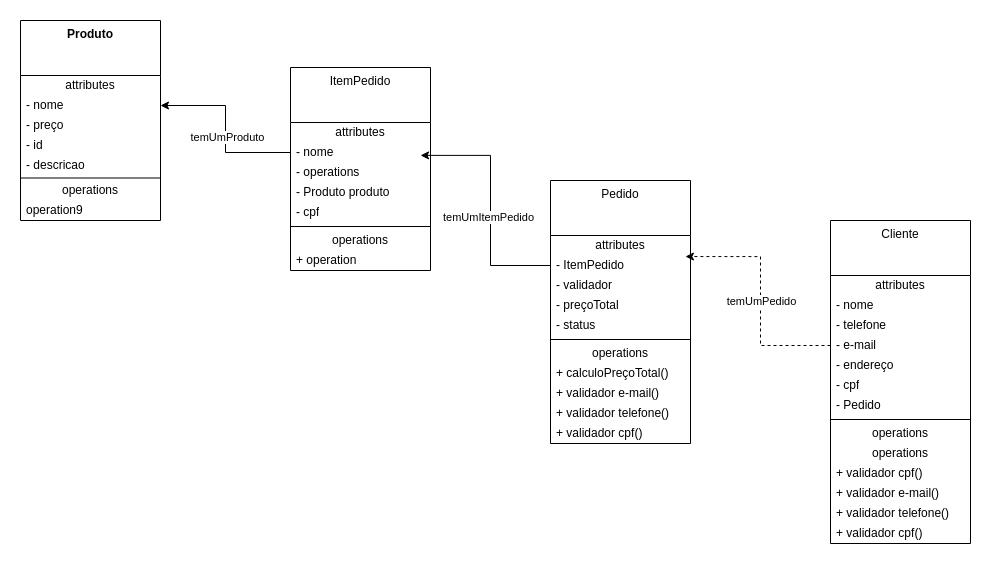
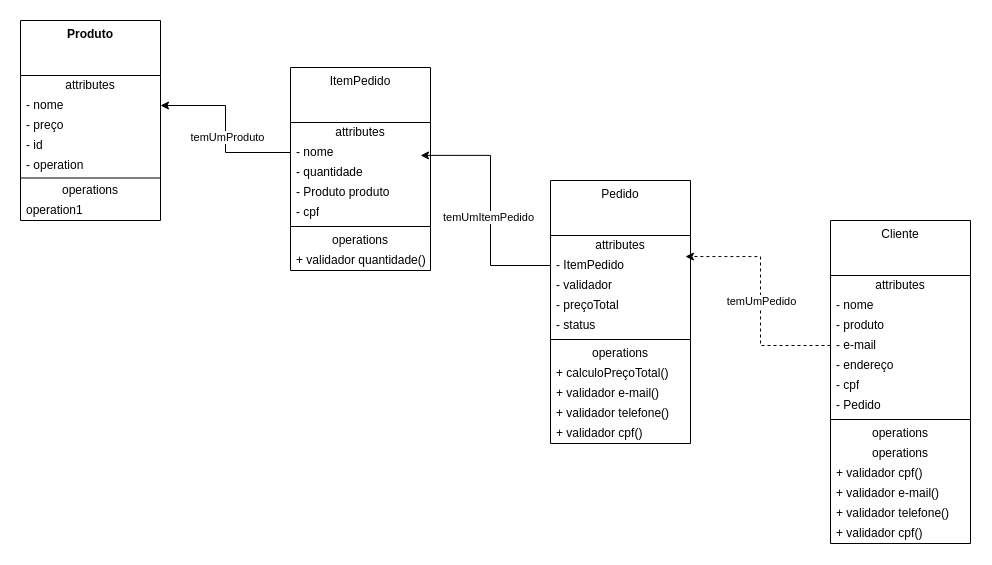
  <mxCell id="0" />
  <mxCell id="1" parent="0" />
  <mxCell id="2" value="&lt;b&gt;Produto&lt;/b&gt;" style="swimlane;fontStyle=0;align=center;verticalAlign=top;childLayout=stackLayout;horizontal=1;startSize=55;horizontalStack=0;resizeParent=1;resizeParentMax=0;resizeLast=0;collapsible=0;marginBottom=0;html=1;whiteSpace=wrap;" vertex="1" parent="1"><mxGeometry width="140" height="200" as="geometry" x="20" y="20" /></mxCell>
  <mxCell id="3" value="attributes" style="text;html=1;strokeColor=none;fillColor=none;align=center;verticalAlign=middle;spacingLeft=4;spacingRight=4;overflow=hidden;rotatable=0;points=[[0,0.5],[1,0.5]];portConstraint=eastwest;whiteSpace=wrap;" vertex="1" parent="2"><mxGeometry y="55" width="140" height="20" as="geometry" /></mxCell>
  <mxCell id="4" value="- nome&lt;div&gt;- preço&lt;/div&gt;&lt;div&gt;- id&lt;/div&gt;" style="text;html=1;strokeColor=none;fillColor=none;align=left;verticalAlign=middle;spacingLeft=4;spacingRight=4;overflow=hidden;rotatable=0;points=[[0,0.5],[1,0.5]];portConstraint=eastwest;whiteSpace=wrap;" vertex="1" parent="2"><mxGeometry y="75" width="140" height="20" as="geometry" /></mxCell>
  <mxCell id="5" value="&lt;div&gt;&lt;span style=&quot;background-color: initial;&quot;&gt;- preço&lt;/span&gt;&lt;/div&gt;" style="text;html=1;strokeColor=none;fillColor=none;align=left;verticalAlign=middle;spacingLeft=4;spacingRight=4;overflow=hidden;rotatable=0;points=[[0,0.5],[1,0.5]];portConstraint=eastwest;whiteSpace=wrap;" vertex="1" parent="2"><mxGeometry y="95" width="140" height="20" as="geometry" /></mxCell>
  <mxCell id="6" value="&lt;div&gt;&lt;span style=&quot;background-color: initial;&quot;&gt;- id&lt;/span&gt;&lt;/div&gt;" style="text;html=1;strokeColor=none;fillColor=none;align=left;verticalAlign=middle;spacingLeft=4;spacingRight=4;overflow=hidden;rotatable=0;points=[[0,0.5],[1,0.5]];portConstraint=eastwest;whiteSpace=wrap;" vertex="1" parent="2"><mxGeometry y="115" width="140" height="20" as="geometry" /></mxCell>
- <mxCell id="7" value="&lt;div&gt;&lt;span style=&quot;background-color: initial;&quot;&gt;- descricao&lt;/span&gt;&lt;/div&gt;" style="text;html=1;strokeColor=none;fillColor=none;align=left;verticalAlign=middle;spacingLeft=4;spacingRight=4;overflow=hidden;rotatable=0;points=[[0,0.5],[1,0.5]];portConstraint=eastwest;whiteSpace=wrap;" vertex="1" parent="2"><mxGeometry y="135" width="140" height="20" as="geometry" /></mxCell>
+ <mxCell id="7" value="&lt;div&gt;&lt;span style=&quot;background-color: initial;&quot;&gt;- operation&lt;/span&gt;&lt;/div&gt;" style="text;html=1;strokeColor=none;fillColor=none;align=left;verticalAlign=middle;spacingLeft=4;spacingRight=4;overflow=hidden;rotatable=0;points=[[0,0.5],[1,0.5]];portConstraint=eastwest;whiteSpace=wrap;" vertex="1" parent="2"><mxGeometry y="135" width="140" height="20" as="geometry" /></mxCell>
  <mxCell id="8" value="" style="line;strokeWidth=1;fillColor=none;align=left;verticalAlign=middle;spacingTop=-1;spacingLeft=3;spacingRight=3;rotatable=0;labelPosition=right;points=[];portConstraint=eastwest;" vertex="1" parent="2"><mxGeometry y="155" width="140" height="5" as="geometry" /></mxCell>
  <mxCell id="9" value="operations" style="text;html=1;strokeColor=none;fillColor=none;align=center;verticalAlign=middle;spacingLeft=4;spacingRight=4;overflow=hidden;rotatable=0;points=[[0,0.5],[1,0.5]];portConstraint=eastwest;whiteSpace=wrap;" vertex="1" parent="2"><mxGeometry y="160" width="140" height="20" as="geometry" /></mxCell>
- <mxCell id="10" value="operation9" style="text;html=1;strokeColor=none;fillColor=none;align=left;verticalAlign=middle;spacingLeft=4;spacingRight=4;overflow=hidden;rotatable=0;points=[[0,0.5],[1,0.5]];portConstraint=eastwest;whiteSpace=wrap;" vertex="1" parent="2"><mxGeometry y="180" width="140" height="20" as="geometry" /></mxCell>
+ <mxCell id="10" value="operation1" style="text;html=1;strokeColor=none;fillColor=none;align=left;verticalAlign=middle;spacingLeft=4;spacingRight=4;overflow=hidden;rotatable=0;points=[[0,0.5],[1,0.5]];portConstraint=eastwest;whiteSpace=wrap;" vertex="1" parent="2"><mxGeometry y="180" width="140" height="20" as="geometry" /></mxCell>
  <mxCell id="11" value="Pedido" style="swimlane;fontStyle=0;align=center;verticalAlign=top;childLayout=stackLayout;horizontal=1;startSize=55;horizontalStack=0;resizeParent=1;resizeParentMax=0;resizeLast=0;collapsible=0;marginBottom=0;html=1;whiteSpace=wrap;" vertex="1" parent="1"><mxGeometry x="550" y="180" width="140" height="263" as="geometry" /></mxCell>
  <mxCell id="12" value="attributes" style="text;html=1;strokeColor=none;fillColor=none;align=center;verticalAlign=middle;spacingLeft=4;spacingRight=4;overflow=hidden;rotatable=0;points=[[0,0.5],[1,0.5]];portConstraint=eastwest;whiteSpace=wrap;" vertex="1" parent="11"><mxGeometry y="55" width="140" height="20" as="geometry" /></mxCell>
  <mxCell id="13" value="- ItemPedido" style="text;html=1;strokeColor=none;fillColor=none;align=left;verticalAlign=middle;spacingLeft=4;spacingRight=4;overflow=hidden;rotatable=0;points=[[0,0.5],[1,0.5]];portConstraint=eastwest;whiteSpace=wrap;" vertex="1" parent="11"><mxGeometry y="75" width="140" height="20" as="geometry" /></mxCell>
  <mxCell id="14" value="- validador" style="text;html=1;strokeColor=none;fillColor=none;align=left;verticalAlign=middle;spacingLeft=4;spacingRight=4;overflow=hidden;rotatable=0;points=[[0,0.5],[1,0.5]];portConstraint=eastwest;whiteSpace=wrap;" vertex="1" parent="11"><mxGeometry y="95" width="140" height="20" as="geometry" /></mxCell>
  <mxCell id="15" value="- preçoTotal" style="text;html=1;strokeColor=none;fillColor=none;align=left;verticalAlign=middle;spacingLeft=4;spacingRight=4;overflow=hidden;rotatable=0;points=[[0,0.5],[1,0.5]];portConstraint=eastwest;whiteSpace=wrap;" vertex="1" parent="11"><mxGeometry y="115" width="140" height="20" as="geometry" /></mxCell>
  <mxCell id="16" value="- status" style="text;html=1;strokeColor=none;fillColor=none;align=left;verticalAlign=middle;spacingLeft=4;spacingRight=4;overflow=hidden;rotatable=0;points=[[0,0.5],[1,0.5]];portConstraint=eastwest;whiteSpace=wrap;" vertex="1" parent="11"><mxGeometry y="135" width="140" height="20" as="geometry" /></mxCell>
  <mxCell id="17" value="" style="line;strokeWidth=1;fillColor=none;align=left;verticalAlign=middle;spacingTop=-1;spacingLeft=3;spacingRight=3;rotatable=0;labelPosition=right;points=[];portConstraint=eastwest;" vertex="1" parent="11"><mxGeometry y="155" width="140" height="8" as="geometry" /></mxCell>
  <mxCell id="18" value="operations" style="text;html=1;strokeColor=none;fillColor=none;align=center;verticalAlign=middle;spacingLeft=4;spacingRight=4;overflow=hidden;rotatable=0;points=[[0,0.5],[1,0.5]];portConstraint=eastwest;whiteSpace=wrap;" vertex="1" parent="11"><mxGeometry y="163" width="140" height="20" as="geometry" /></mxCell>
  <mxCell id="19" value="+ calculoPreçoTotal()" style="text;html=1;align=left;verticalAlign=middle;spacingLeft=4;spacingRight=4;overflow=hidden;rotatable=0;points=[[0,0.5],[1,0.5]];portConstraint=eastwest;whiteSpace=wrap;" vertex="1" parent="11"><mxGeometry y="183" width="140" height="20" as="geometry" /></mxCell>
  <mxCell id="20" value="+ validador e-mail()" style="text;html=1;align=left;verticalAlign=middle;spacingLeft=4;spacingRight=4;overflow=hidden;rotatable=0;points=[[0,0.5],[1,0.5]];portConstraint=eastwest;whiteSpace=wrap;" vertex="1" parent="11"><mxGeometry y="203" width="140" height="20" as="geometry" /></mxCell>
  <mxCell id="21" value="+ validador telefone()" style="text;html=1;align=left;verticalAlign=middle;spacingLeft=4;spacingRight=4;overflow=hidden;rotatable=0;points=[[0,0.5],[1,0.5]];portConstraint=eastwest;whiteSpace=wrap;" vertex="1" parent="11"><mxGeometry y="223" width="140" height="20" as="geometry" /></mxCell>
  <mxCell id="22" value="+ validador cpf()" style="text;html=1;align=left;verticalAlign=middle;spacingLeft=4;spacingRight=4;overflow=hidden;rotatable=0;points=[[0,0.5],[1,0.5]];portConstraint=eastwest;whiteSpace=wrap;" vertex="1" parent="11"><mxGeometry y="243" width="140" height="20" as="geometry" /></mxCell>
  <mxCell id="23" value="ItemPedido" style="swimlane;fontStyle=0;align=center;verticalAlign=top;childLayout=stackLayout;horizontal=1;startSize=55;horizontalStack=0;resizeParent=1;resizeParentMax=0;resizeLast=0;collapsible=0;marginBottom=0;html=1;whiteSpace=wrap;" vertex="1" parent="1"><mxGeometry x="290" y="67" width="140" height="203" as="geometry" /></mxCell>
  <mxCell id="24" value="attributes" style="text;html=1;strokeColor=none;fillColor=none;align=center;verticalAlign=middle;spacingLeft=4;spacingRight=4;overflow=hidden;rotatable=0;points=[[0,0.5],[1,0.5]];portConstraint=eastwest;whiteSpace=wrap;" vertex="1" parent="23"><mxGeometry y="55" width="140" height="20" as="geometry" /></mxCell>
  <mxCell id="25" value="- nome" style="text;html=1;strokeColor=none;fillColor=none;align=left;verticalAlign=middle;spacingLeft=4;spacingRight=4;overflow=hidden;rotatable=0;points=[[0,0.5],[1,0.5]];portConstraint=eastwest;whiteSpace=wrap;" vertex="1" parent="23"><mxGeometry y="75" width="140" height="20" as="geometry" /></mxCell>
- <mxCell id="26" value="- operations" style="text;html=1;strokeColor=none;fillColor=none;align=left;verticalAlign=middle;spacingLeft=4;spacingRight=4;overflow=hidden;rotatable=0;points=[[0,0.5],[1,0.5]];portConstraint=eastwest;whiteSpace=wrap;" vertex="1" parent="23"><mxGeometry y="95" width="140" height="20" as="geometry" /></mxCell>
+ <mxCell id="26" value="- quantidade" style="text;html=1;strokeColor=none;fillColor=none;align=left;verticalAlign=middle;spacingLeft=4;spacingRight=4;overflow=hidden;rotatable=0;points=[[0,0.5],[1,0.5]];portConstraint=eastwest;whiteSpace=wrap;" vertex="1" parent="23"><mxGeometry y="95" width="140" height="20" as="geometry" /></mxCell>
  <mxCell id="27" value="- Produto produto" style="text;html=1;strokeColor=none;fillColor=none;align=left;verticalAlign=middle;spacingLeft=4;spacingRight=4;overflow=hidden;rotatable=0;points=[[0,0.5],[1,0.5]];portConstraint=eastwest;whiteSpace=wrap;" vertex="1" parent="23"><mxGeometry y="115" width="140" height="20" as="geometry" /></mxCell>
  <mxCell id="28" value="- cpf" style="text;html=1;strokeColor=none;fillColor=none;align=left;verticalAlign=middle;spacingLeft=4;spacingRight=4;overflow=hidden;rotatable=0;points=[[0,0.5],[1,0.5]];portConstraint=eastwest;whiteSpace=wrap;" vertex="1" parent="23"><mxGeometry y="135" width="140" height="20" as="geometry" /></mxCell>
  <mxCell id="29" value="" style="line;strokeWidth=1;fillColor=none;align=left;verticalAlign=middle;spacingTop=-1;spacingLeft=3;spacingRight=3;rotatable=0;labelPosition=right;points=[];portConstraint=eastwest;" vertex="1" parent="23"><mxGeometry y="155" width="140" height="8" as="geometry" /></mxCell>
  <mxCell id="30" value="operations" style="text;html=1;strokeColor=none;fillColor=none;align=center;verticalAlign=middle;spacingLeft=4;spacingRight=4;overflow=hidden;rotatable=0;points=[[0,0.5],[1,0.5]];portConstraint=eastwest;whiteSpace=wrap;" vertex="1" parent="23"><mxGeometry y="163" width="140" height="20" as="geometry" /></mxCell>
- <mxCell id="31" value="+ operation quantidade()" style="text;html=1;align=left;verticalAlign=middle;spacingLeft=4;spacingRight=4;overflow=hidden;rotatable=0;points=[[0,0.5],[1,0.5]];portConstraint=eastwest;whiteSpace=wrap;" vertex="1" parent="23"><mxGeometry y="183" width="140" height="20" as="geometry" /></mxCell>
+ <mxCell id="31" value="+ validador quantidade()" style="text;html=1;align=left;verticalAlign=middle;spacingLeft=4;spacingRight=4;overflow=hidden;rotatable=0;points=[[0,0.5],[1,0.5]];portConstraint=eastwest;whiteSpace=wrap;" vertex="1" parent="23"><mxGeometry y="183" width="140" height="20" as="geometry" /></mxCell>
  <mxCell id="32" value="Cliente" style="swimlane;fontStyle=0;align=center;verticalAlign=top;childLayout=stackLayout;horizontal=1;startSize=55;horizontalStack=0;resizeParent=1;resizeParentMax=0;resizeLast=0;collapsible=0;marginBottom=0;html=1;whiteSpace=wrap;" vertex="1" parent="1"><mxGeometry x="830" y="220" width="140" height="323" as="geometry" /></mxCell>
  <mxCell id="33" value="attributes" style="text;html=1;strokeColor=none;fillColor=none;align=center;verticalAlign=middle;spacingLeft=4;spacingRight=4;overflow=hidden;rotatable=0;points=[[0,0.5],[1,0.5]];portConstraint=eastwest;whiteSpace=wrap;" vertex="1" parent="32"><mxGeometry y="55" width="140" height="20" as="geometry" /></mxCell>
  <mxCell id="34" value="- nome" style="text;html=1;strokeColor=none;fillColor=none;align=left;verticalAlign=middle;spacingLeft=4;spacingRight=4;overflow=hidden;rotatable=0;points=[[0,0.5],[1,0.5]];portConstraint=eastwest;whiteSpace=wrap;" vertex="1" parent="32"><mxGeometry y="75" width="140" height="20" as="geometry" /></mxCell>
- <mxCell id="35" value="- telefone" style="text;html=1;strokeColor=none;fillColor=none;align=left;verticalAlign=middle;spacingLeft=4;spacingRight=4;overflow=hidden;rotatable=0;points=[[0,0.5],[1,0.5]];portConstraint=eastwest;whiteSpace=wrap;" vertex="1" parent="32"><mxGeometry y="95" width="140" height="20" as="geometry" /></mxCell>
+ <mxCell id="35" value="- produto" style="text;html=1;strokeColor=none;fillColor=none;align=left;verticalAlign=middle;spacingLeft=4;spacingRight=4;overflow=hidden;rotatable=0;points=[[0,0.5],[1,0.5]];portConstraint=eastwest;whiteSpace=wrap;" vertex="1" parent="32"><mxGeometry y="95" width="140" height="20" as="geometry" /></mxCell>
  <mxCell id="36" value="- e-mail" style="text;html=1;strokeColor=none;fillColor=none;align=left;verticalAlign=middle;spacingLeft=4;spacingRight=4;overflow=hidden;rotatable=0;points=[[0,0.5],[1,0.5]];portConstraint=eastwest;whiteSpace=wrap;" vertex="1" parent="32"><mxGeometry y="115" width="140" height="20" as="geometry" /></mxCell>
  <mxCell id="37" value="- endereço" style="text;html=1;strokeColor=none;fillColor=none;align=left;verticalAlign=middle;spacingLeft=4;spacingRight=4;overflow=hidden;rotatable=0;points=[[0,0.5],[1,0.5]];portConstraint=eastwest;whiteSpace=wrap;" vertex="1" parent="32"><mxGeometry y="135" width="140" height="20" as="geometry" /></mxCell>
  <mxCell id="38" value="- cpf" style="text;html=1;strokeColor=none;fillColor=none;align=left;verticalAlign=middle;spacingLeft=4;spacingRight=4;overflow=hidden;rotatable=0;points=[[0,0.5],[1,0.5]];portConstraint=eastwest;whiteSpace=wrap;" vertex="1" parent="32"><mxGeometry y="155" width="140" height="20" as="geometry" /></mxCell>
  <mxCell id="39" value="- Pedido" style="text;html=1;strokeColor=none;fillColor=none;align=left;verticalAlign=middle;spacingLeft=4;spacingRight=4;overflow=hidden;rotatable=0;points=[[0,0.5],[1,0.5]];portConstraint=eastwest;whiteSpace=wrap;" vertex="1" parent="32"><mxGeometry y="175" width="140" height="20" as="geometry" /></mxCell>
  <mxCell id="40" value="" style="line;strokeWidth=1;fillColor=none;align=left;verticalAlign=middle;spacingTop=-1;spacingLeft=3;spacingRight=3;rotatable=0;labelPosition=right;points=[];portConstraint=eastwest;" vertex="1" parent="32"><mxGeometry y="195" width="140" height="8" as="geometry" /></mxCell>
  <mxCell id="41" value="operations" style="text;html=1;strokeColor=none;fillColor=none;align=center;verticalAlign=middle;spacingLeft=4;spacingRight=4;overflow=hidden;rotatable=0;points=[[0,0.5],[1,0.5]];portConstraint=eastwest;whiteSpace=wrap;" vertex="1" parent="32"><mxGeometry y="203" width="140" height="20" as="geometry" /></mxCell>
  <mxCell id="42" value="operations" style="text;html=1;strokeColor=none;fillColor=none;align=center;verticalAlign=middle;spacingLeft=4;spacingRight=4;overflow=hidden;rotatable=0;points=[[0,0.5],[1,0.5]];portConstraint=eastwest;whiteSpace=wrap;" vertex="1" parent="32"><mxGeometry y="223" width="140" height="20" as="geometry" /></mxCell>
  <mxCell id="43" value="+ validador cpf()" style="text;html=1;align=left;verticalAlign=middle;spacingLeft=4;spacingRight=4;overflow=hidden;rotatable=0;points=[[0,0.5],[1,0.5]];portConstraint=eastwest;whiteSpace=wrap;" vertex="1" parent="32"><mxGeometry y="243" width="140" height="20" as="geometry" /></mxCell>
  <mxCell id="44" value="+ validador e-mail()" style="text;html=1;align=left;verticalAlign=middle;spacingLeft=4;spacingRight=4;overflow=hidden;rotatable=0;points=[[0,0.5],[1,0.5]];portConstraint=eastwest;whiteSpace=wrap;" vertex="1" parent="32"><mxGeometry y="263" width="140" height="20" as="geometry" /></mxCell>
  <mxCell id="45" value="+ validador telefone()" style="text;html=1;align=left;verticalAlign=middle;spacingLeft=4;spacingRight=4;overflow=hidden;rotatable=0;points=[[0,0.5],[1,0.5]];portConstraint=eastwest;whiteSpace=wrap;" vertex="1" parent="32"><mxGeometry y="283" width="140" height="20" as="geometry" /></mxCell>
  <mxCell id="46" value="+ validador cpf()" style="text;html=1;align=left;verticalAlign=middle;spacingLeft=4;spacingRight=4;overflow=hidden;rotatable=0;points=[[0,0.5],[1,0.5]];portConstraint=eastwest;whiteSpace=wrap;" vertex="1" parent="32"><mxGeometry y="303" width="140" height="20" as="geometry" /></mxCell>
  <mxCell id="47" value="" style="rounded=0;orthogonalLoop=1;jettySize=auto;html=1;entryX=1;entryY=0.5;entryDx=0;entryDy=0;exitX=0;exitY=0.5;exitDx=0;exitDy=0;edgeStyle=orthogonalEdgeStyle;" edge="1" parent="1" source="25" target="4"><mxGeometry relative="1" as="geometry" /></mxCell>
  <mxCell id="48" value="temUmProduto" style="edgeLabel;html=1;align=center;verticalAlign=middle;resizable=0;points=[];" vertex="1" connectable="0" parent="47"><mxGeometry x="-0.083" y="-1" relative="1" as="geometry"><mxPoint as="offset" /></mxGeometry></mxCell>
  <mxCell id="49" style="edgeStyle=orthogonalEdgeStyle;rounded=0;orthogonalLoop=1;jettySize=auto;html=1;exitX=0;exitY=0.5;exitDx=0;exitDy=0;entryX=0.929;entryY=0.644;entryDx=0;entryDy=0;entryPerimeter=0;" edge="1" parent="1" source="13" target="25"><mxGeometry relative="1" as="geometry" /></mxCell>
  <mxCell id="50" value="temUmItemPedido" style="edgeLabel;html=1;align=center;verticalAlign=middle;resizable=0;points=[];" vertex="1" connectable="0" parent="49"><mxGeometry x="-0.091" y="3" relative="1" as="geometry"><mxPoint as="offset" /></mxGeometry></mxCell>
  <mxCell id="51" style="edgeStyle=orthogonalEdgeStyle;rounded=0;orthogonalLoop=1;jettySize=auto;html=1;exitX=0;exitY=0.5;exitDx=0;exitDy=0;entryX=0.964;entryY=0.053;entryDx=0;entryDy=0;entryPerimeter=0;dashed=1;" edge="1" parent="1" source="36" target="13"><mxGeometry relative="1" as="geometry" /></mxCell>
  <mxCell id="52" value="temUmPedido" style="edgeLabel;html=1;align=center;verticalAlign=middle;resizable=0;points=[];" vertex="1" connectable="0" parent="51"><mxGeometry x="-0.02" relative="1" as="geometry"><mxPoint as="offset" /></mxGeometry></mxCell>
